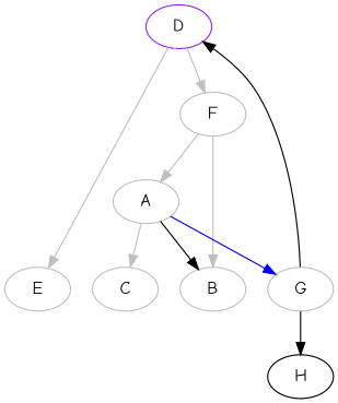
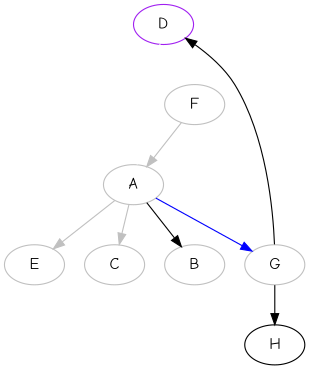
  digraph {
    fontname="Comic Neue"
    node [color=gray fontname="Comic Neue"]
    edge [color=gray fontname="Comic Neue"]
    n1 [color=purple label=D]
    n2 [label=F]
    n3 [label=E]
    n4 [label=A]
    n5 [label=B]
    n6 [label=G]
    n7 [label=C]
    n8 [label=H color=""]
-   n1 -> n2
-   n1 -> n3
+   n4 -> n3
    n2 -> n4
-   n2 -> n5
    n4 -> n1 [color=white]
    n4 -> n5 [color=black]
    n4 -> n6 [color=blue]
    n4 -> n7
    n6 -> n1 [color=""]
    n6 -> n8 [color=""]
  }
